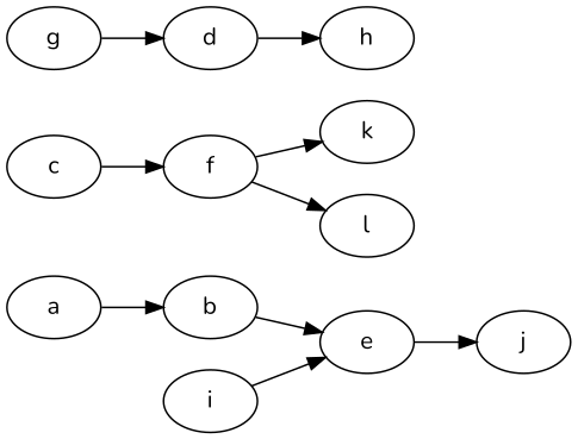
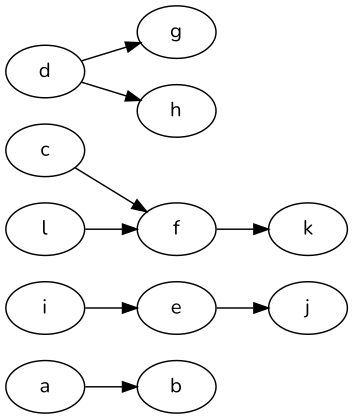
  digraph {
    fontname=Nunito
    rankdir=LR
    node [fontname=Nunito]
    edge [fontname=Nunito]
    a
    b
    e
    c
    f
    d
    g
    h
    j
    k
    l
    i
    a -> b
-   b -> e
    e -> j
    c -> f
    f -> k
-   f -> l
-   g -> d
+   l -> f
+   d -> g
    d -> h
    i -> e
  }
